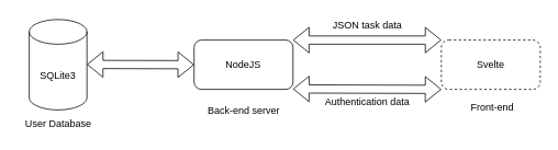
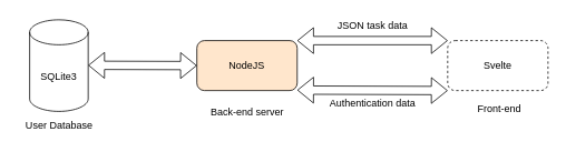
  <mxCell id="0" />
  <mxCell id="1" parent="0" />
  <mxCell id="2" value="SQLite3&lt;br&gt;" style="shape=cylinder3;whiteSpace=wrap;html=1;boundedLbl=1;backgroundOutline=1;size=15;" parent="1" vertex="1"><mxGeometry x="35" y="23" width="70" height="110" as="geometry" /></mxCell>
  <mxCell id="3" value="User Database" style="text;html=1;align=center;verticalAlign=middle;resizable=0;points=[];autosize=1;strokeColor=none;fillColor=none;" parent="1" vertex="1"><mxGeometry x="20" y="140" width="100" height="20" as="geometry" /></mxCell>
- <mxCell id="4" value="NodeJS" style="rounded=1;whiteSpace=wrap;html=1;" parent="1" vertex="1"><mxGeometry x="235" y="48" width="120" height="60" as="geometry" /></mxCell>
+ <mxCell id="4" value="NodeJS" style="rounded=1;whiteSpace=wrap;html=1;fillColor=#ffe6cc;" parent="1" vertex="1"><mxGeometry x="235" y="48" width="120" height="60" as="geometry" /></mxCell>
  <mxCell id="5" value="" style="shape=flexArrow;endArrow=classic;startArrow=classic;html=1;rounded=0;entryX=0;entryY=0.5;entryDx=0;entryDy=0;" parent="1" target="4" edge="1"><mxGeometry width="100" height="100" relative="1" as="geometry"><mxPoint x="105" y="77.66" as="sourcePoint" /><mxPoint x="225" y="77.66" as="targetPoint" /></mxGeometry></mxCell>
  <mxCell id="6" value="Svelte" style="rounded=1;whiteSpace=wrap;html=1;dashed=1;" parent="1" vertex="1"><mxGeometry x="535" y="48" width="120" height="60" as="geometry" /></mxCell>
  <mxCell id="7" value="Back-end server" style="text;html=1;align=center;verticalAlign=middle;resizable=0;points=[];autosize=1;strokeColor=none;fillColor=none;" parent="1" vertex="1"><mxGeometry x="245" y="124" width="100" height="20" as="geometry" /></mxCell>
  <mxCell id="8" value="&lt;span style=&quot;&quot;&gt;&amp;nbsp;Front-end&lt;/span&gt;" style="text;html=1;align=center;verticalAlign=middle;resizable=0;points=[];autosize=1;strokeColor=none;fillColor=none;" parent="1" vertex="1"><mxGeometry x="560" y="120" width="70" height="20" as="geometry" /></mxCell>
  <mxCell id="9" value="" style="shape=flexArrow;endArrow=classic;startArrow=classic;html=1;rounded=0;entryX=0;entryY=0;entryDx=0;entryDy=0;exitX=1;exitY=0;exitDx=0;exitDy=0;" parent="1" source="4" target="6" edge="1"><mxGeometry width="100" height="100" relative="1" as="geometry"><mxPoint x="355" y="110" as="sourcePoint" /><mxPoint x="455" y="10" as="targetPoint" /></mxGeometry></mxCell>
  <mxCell id="10" value="" style="shape=flexArrow;endArrow=classic;startArrow=classic;html=1;rounded=0;entryX=0;entryY=1;entryDx=0;entryDy=0;exitX=1;exitY=0;exitDx=0;exitDy=0;" parent="1" target="6" edge="1"><mxGeometry width="100" height="100" relative="1" as="geometry"><mxPoint x="355" y="107.43" as="sourcePoint" /><mxPoint x="525" y="107.43" as="targetPoint" /></mxGeometry></mxCell>
  <mxCell id="11" value="Authentication data" style="text;html=1;align=center;verticalAlign=middle;resizable=0;points=[];autosize=1;strokeColor=none;fillColor=none;" parent="1" vertex="1"><mxGeometry x="385" y="113" width="120" height="20" as="geometry" /></mxCell>
  <mxCell id="12" value="JSON task data" style="text;html=1;align=center;verticalAlign=middle;resizable=0;points=[];autosize=1;strokeColor=none;fillColor=none;" parent="1" vertex="1"><mxGeometry x="395" y="20" width="100" height="20" as="geometry" /></mxCell>
